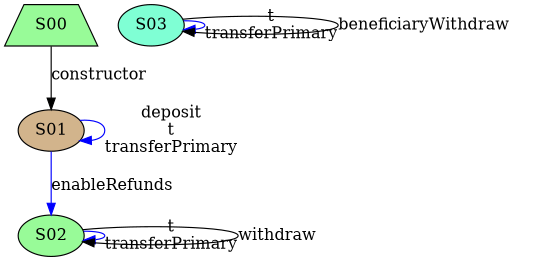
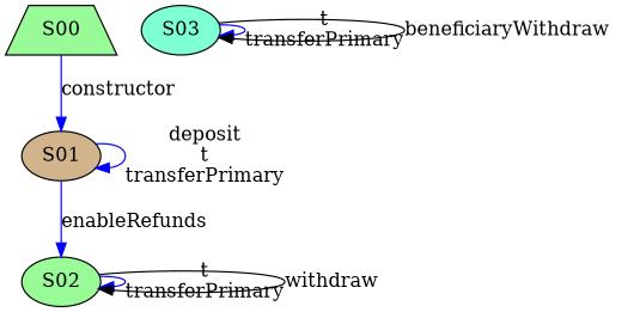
  digraph {
    node [fillcolor=palegreen shape=ellipse style=filled]
    edge [color=blue]
    S00 [shape=trapezium]
    S01 [fillcolor=tan]
    S02
    S03 [fillcolor=aquamarine]
-   S00 -> S01 [color=black label=constructor]
+   S00 -> S01 [label=constructor]
    S01 -> S01 [label="deposit\nt\ntransferPrimary"]
    S01 -> S02 [label=enableRefunds]
    S02 -> S02 [label="t\ntransferPrimary"]
    S02 -> S02 [color=black label=withdraw]
    S03 -> S03 [label="t\ntransferPrimary"]
    S03 -> S03 [color=black label=beneficiaryWithdraw]
  }
